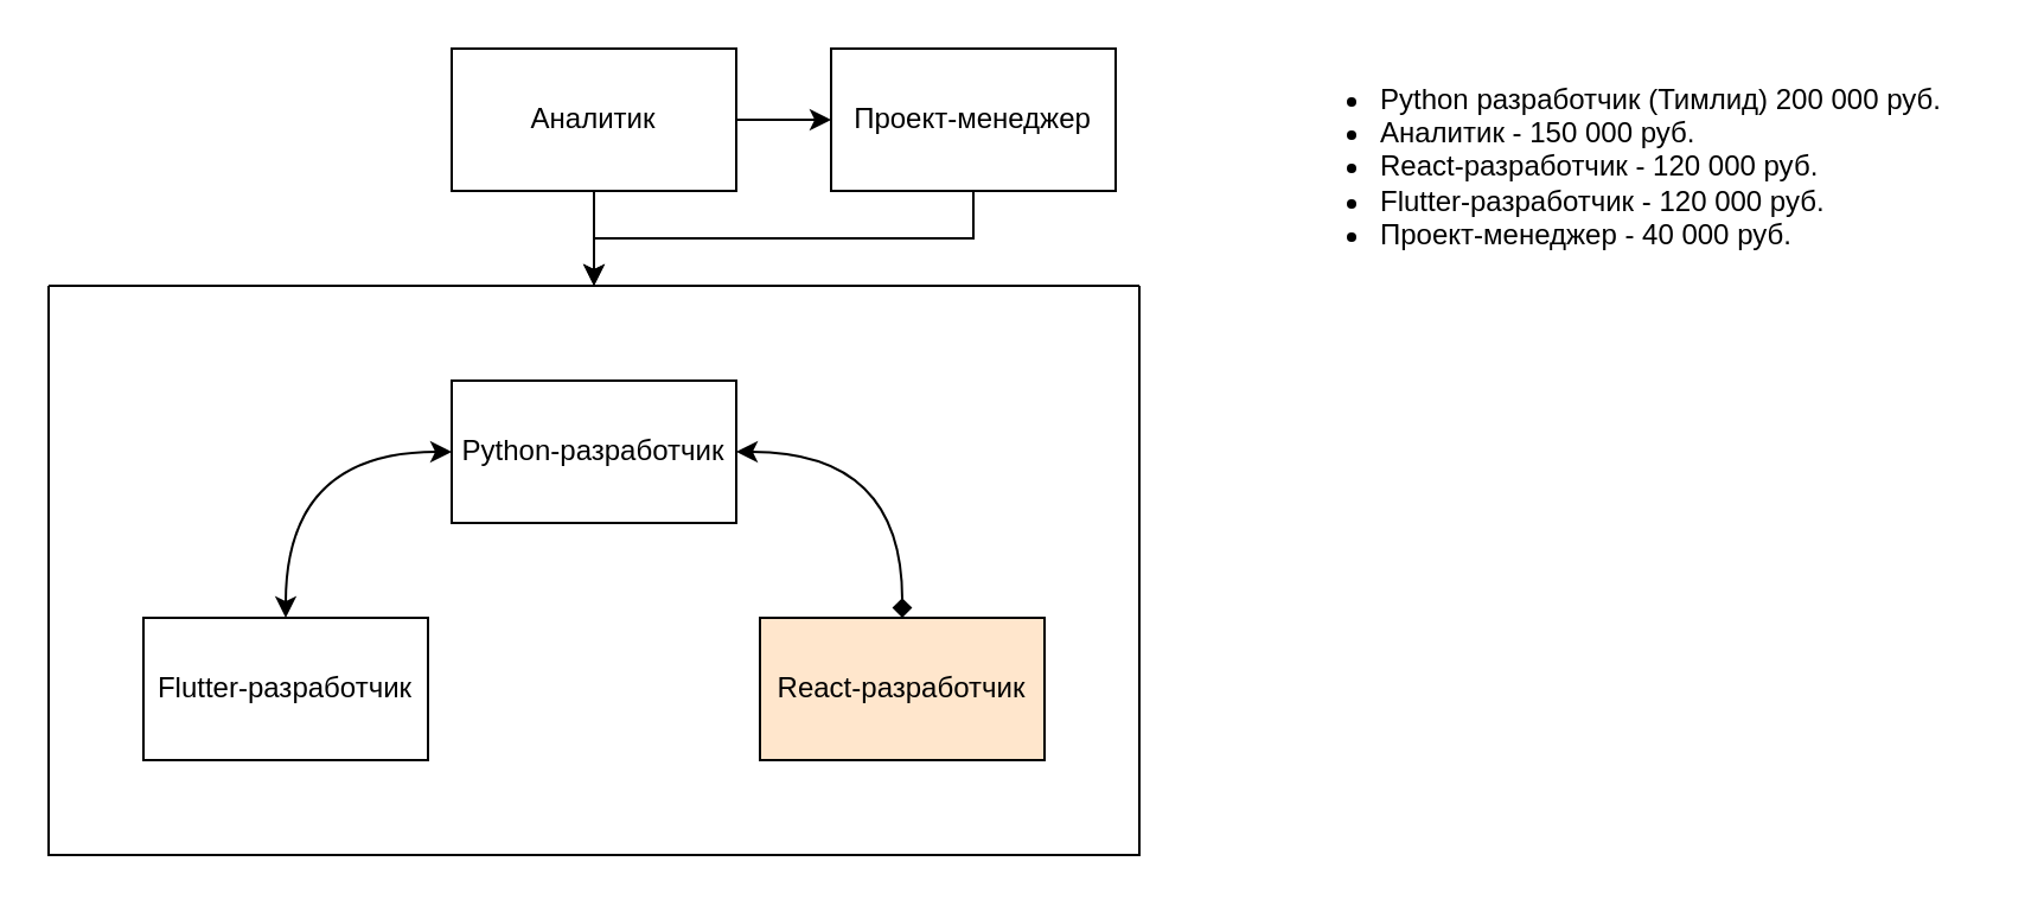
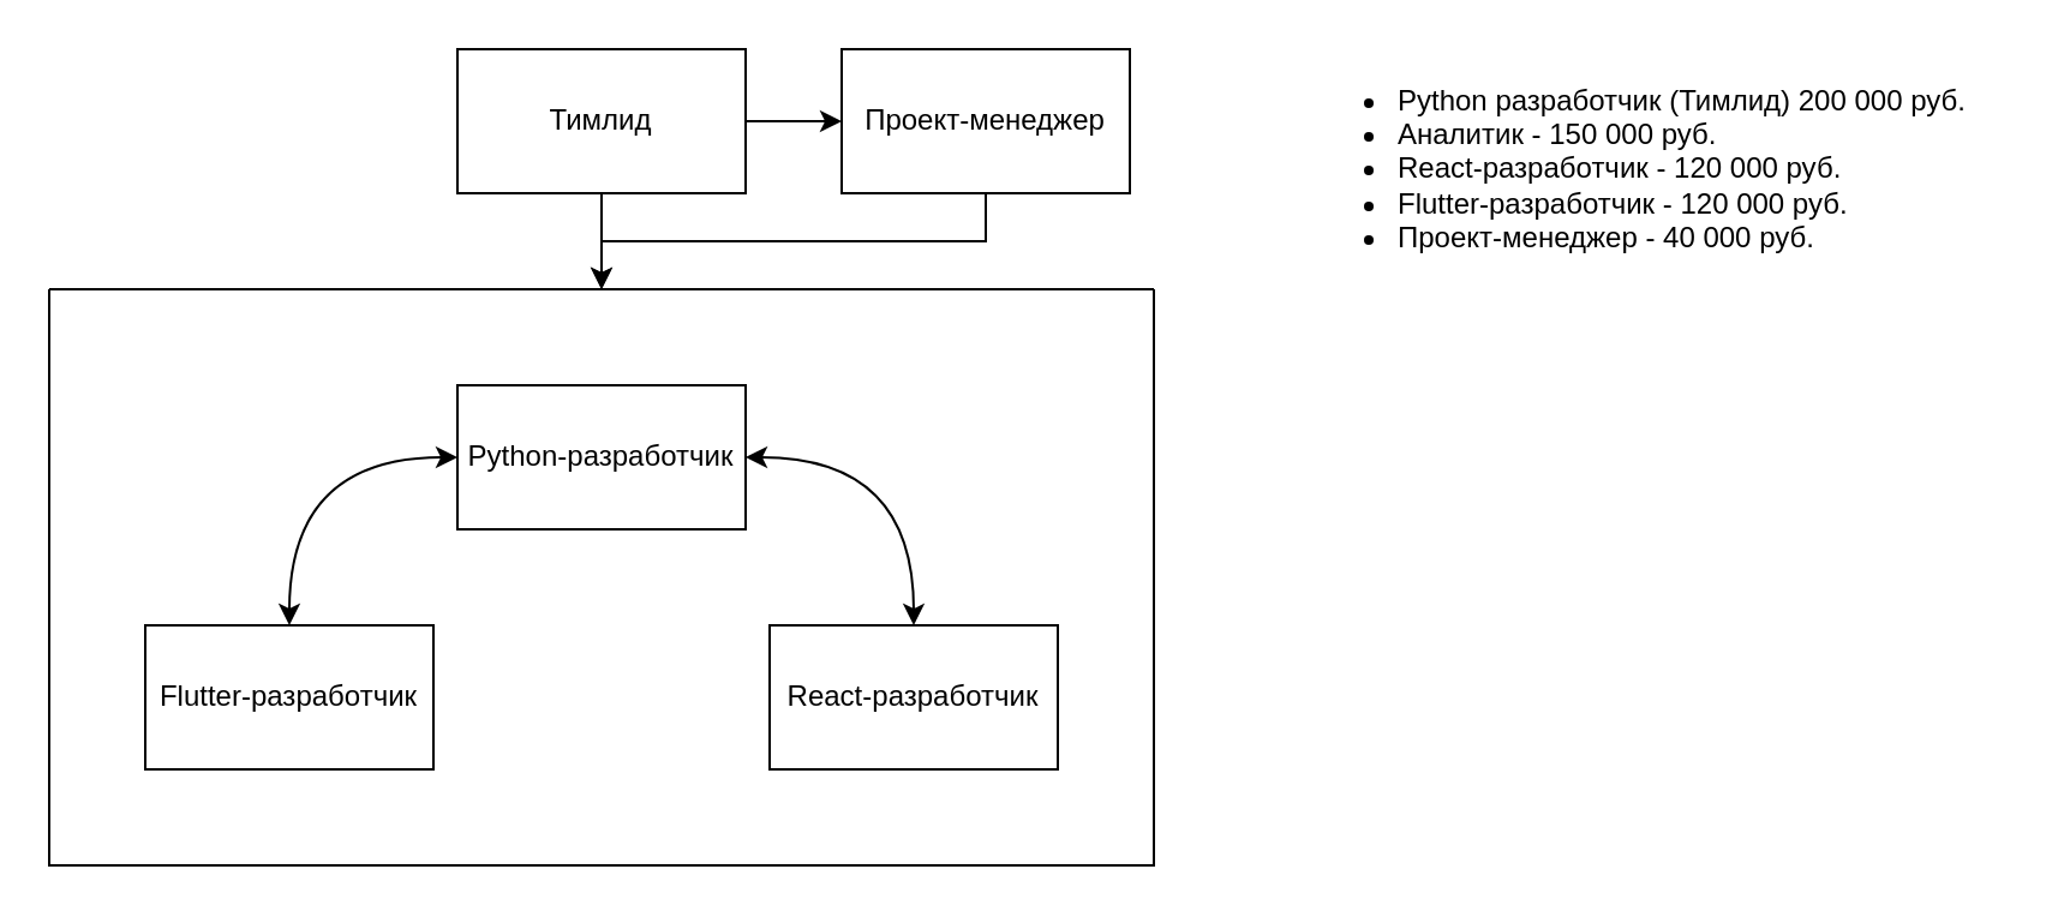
  <mxCell id="0" />
  <mxCell id="1" parent="0" />
  <mxCell id="2" style="edgeStyle=orthogonalEdgeStyle;rounded=0;orthogonalLoop=1;jettySize=auto;html=1;" edge="1" parent="1" source="4" target="5"><mxGeometry relative="1" as="geometry" /></mxCell>
  <mxCell id="3" style="edgeStyle=orthogonalEdgeStyle;rounded=0;orthogonalLoop=1;jettySize=auto;html=1;" edge="1" parent="1" source="4" target="12"><mxGeometry relative="1" as="geometry" /></mxCell>
- <mxCell id="4" value="Аналитик" style="whiteSpace=wrap;html=1;" vertex="1" parent="1"><mxGeometry x="190" y="20" width="120" height="60" as="geometry" /></mxCell>
+ <mxCell id="4" value="Тимлид" style="whiteSpace=wrap;html=1;" vertex="1" parent="1"><mxGeometry x="190" y="20" width="120" height="60" as="geometry" /></mxCell>
  <mxCell id="5" value="" style="swimlane;startSize=0;" vertex="1" parent="1"><mxGeometry x="20" y="120" width="460" height="240" as="geometry"><mxRectangle x="130" y="540" width="50" height="40" as="alternateBounds" /></mxGeometry></mxCell>
  <mxCell id="6" value="Flutter-разработчик" style="whiteSpace=wrap;html=1;" vertex="1" parent="5"><mxGeometry x="40" y="140" width="120" height="60" as="geometry" /></mxCell>
- <mxCell id="7" value="React-разработчик" style="whiteSpace=wrap;html=1;fillColor=#ffe6cc;" vertex="1" parent="5"><mxGeometry x="300" y="140" width="120" height="60" as="geometry" /></mxCell>
+ <mxCell id="7" value="React-разработчик" style="whiteSpace=wrap;html=1;" vertex="1" parent="5"><mxGeometry x="300" y="140" width="120" height="60" as="geometry" /></mxCell>
  <mxCell id="8" value="Python-разработчик" style="whiteSpace=wrap;html=1;" vertex="1" parent="5"><mxGeometry x="170" y="40" width="120" height="60" as="geometry" /></mxCell>
- <mxCell id="9" style="edgeStyle=orthogonalEdgeStyle;rounded=0;orthogonalLoop=1;jettySize=auto;html=1;startArrow=classic;startFill=1;curved=1;endArrow=diamond;" edge="1" parent="5" source="8" target="7"><mxGeometry relative="1" as="geometry" /></mxCell>
+ <mxCell id="9" style="edgeStyle=orthogonalEdgeStyle;rounded=0;orthogonalLoop=1;jettySize=auto;html=1;startArrow=classic;startFill=1;curved=1;" edge="1" parent="5" source="8" target="7"><mxGeometry relative="1" as="geometry" /></mxCell>
  <mxCell id="10" style="edgeStyle=orthogonalEdgeStyle;rounded=0;orthogonalLoop=1;jettySize=auto;html=1;startArrow=classic;startFill=1;curved=1;" edge="1" parent="5" source="8" target="6"><mxGeometry relative="1" as="geometry" /></mxCell>
  <mxCell id="11" style="edgeStyle=orthogonalEdgeStyle;rounded=0;orthogonalLoop=1;jettySize=auto;html=1;" edge="1" parent="1" source="12" target="5"><mxGeometry relative="1" as="geometry" /></mxCell>
  <mxCell id="12" value="Проект-менеджер" style="whiteSpace=wrap;html=1;" vertex="1" parent="1"><mxGeometry x="350" y="20" width="120" height="60" as="geometry" /></mxCell>
  <mxCell id="13" value="&lt;ul&gt;&lt;li&gt;Python разработчик (Тимлид)&amp;nbsp;&lt;span style=&quot;text-align: center;&quot;&gt;200 000 руб.&lt;/span&gt;&lt;br&gt;&lt;/li&gt;&lt;li&gt;&lt;span style=&quot;background-color: initial;&quot;&gt;Аналитик - 150 000 руб.&lt;/span&gt;&lt;/li&gt;&lt;li&gt;React-разработчик - 120 000 руб.&lt;/li&gt;&lt;li&gt;Flutter-разработчик - 120 000 руб.&lt;/li&gt;&lt;li style=&quot;border-color: var(--border-color);&quot;&gt;Проект-менеджер - 40 000 руб.&lt;/li&gt;&lt;/ul&gt;" style="text;strokeColor=none;fillColor=none;html=1;whiteSpace=wrap;verticalAlign=middle;overflow=hidden;" vertex="1" parent="1"><mxGeometry x="540" y="20" width="300" height="100" as="geometry" /></mxCell>
